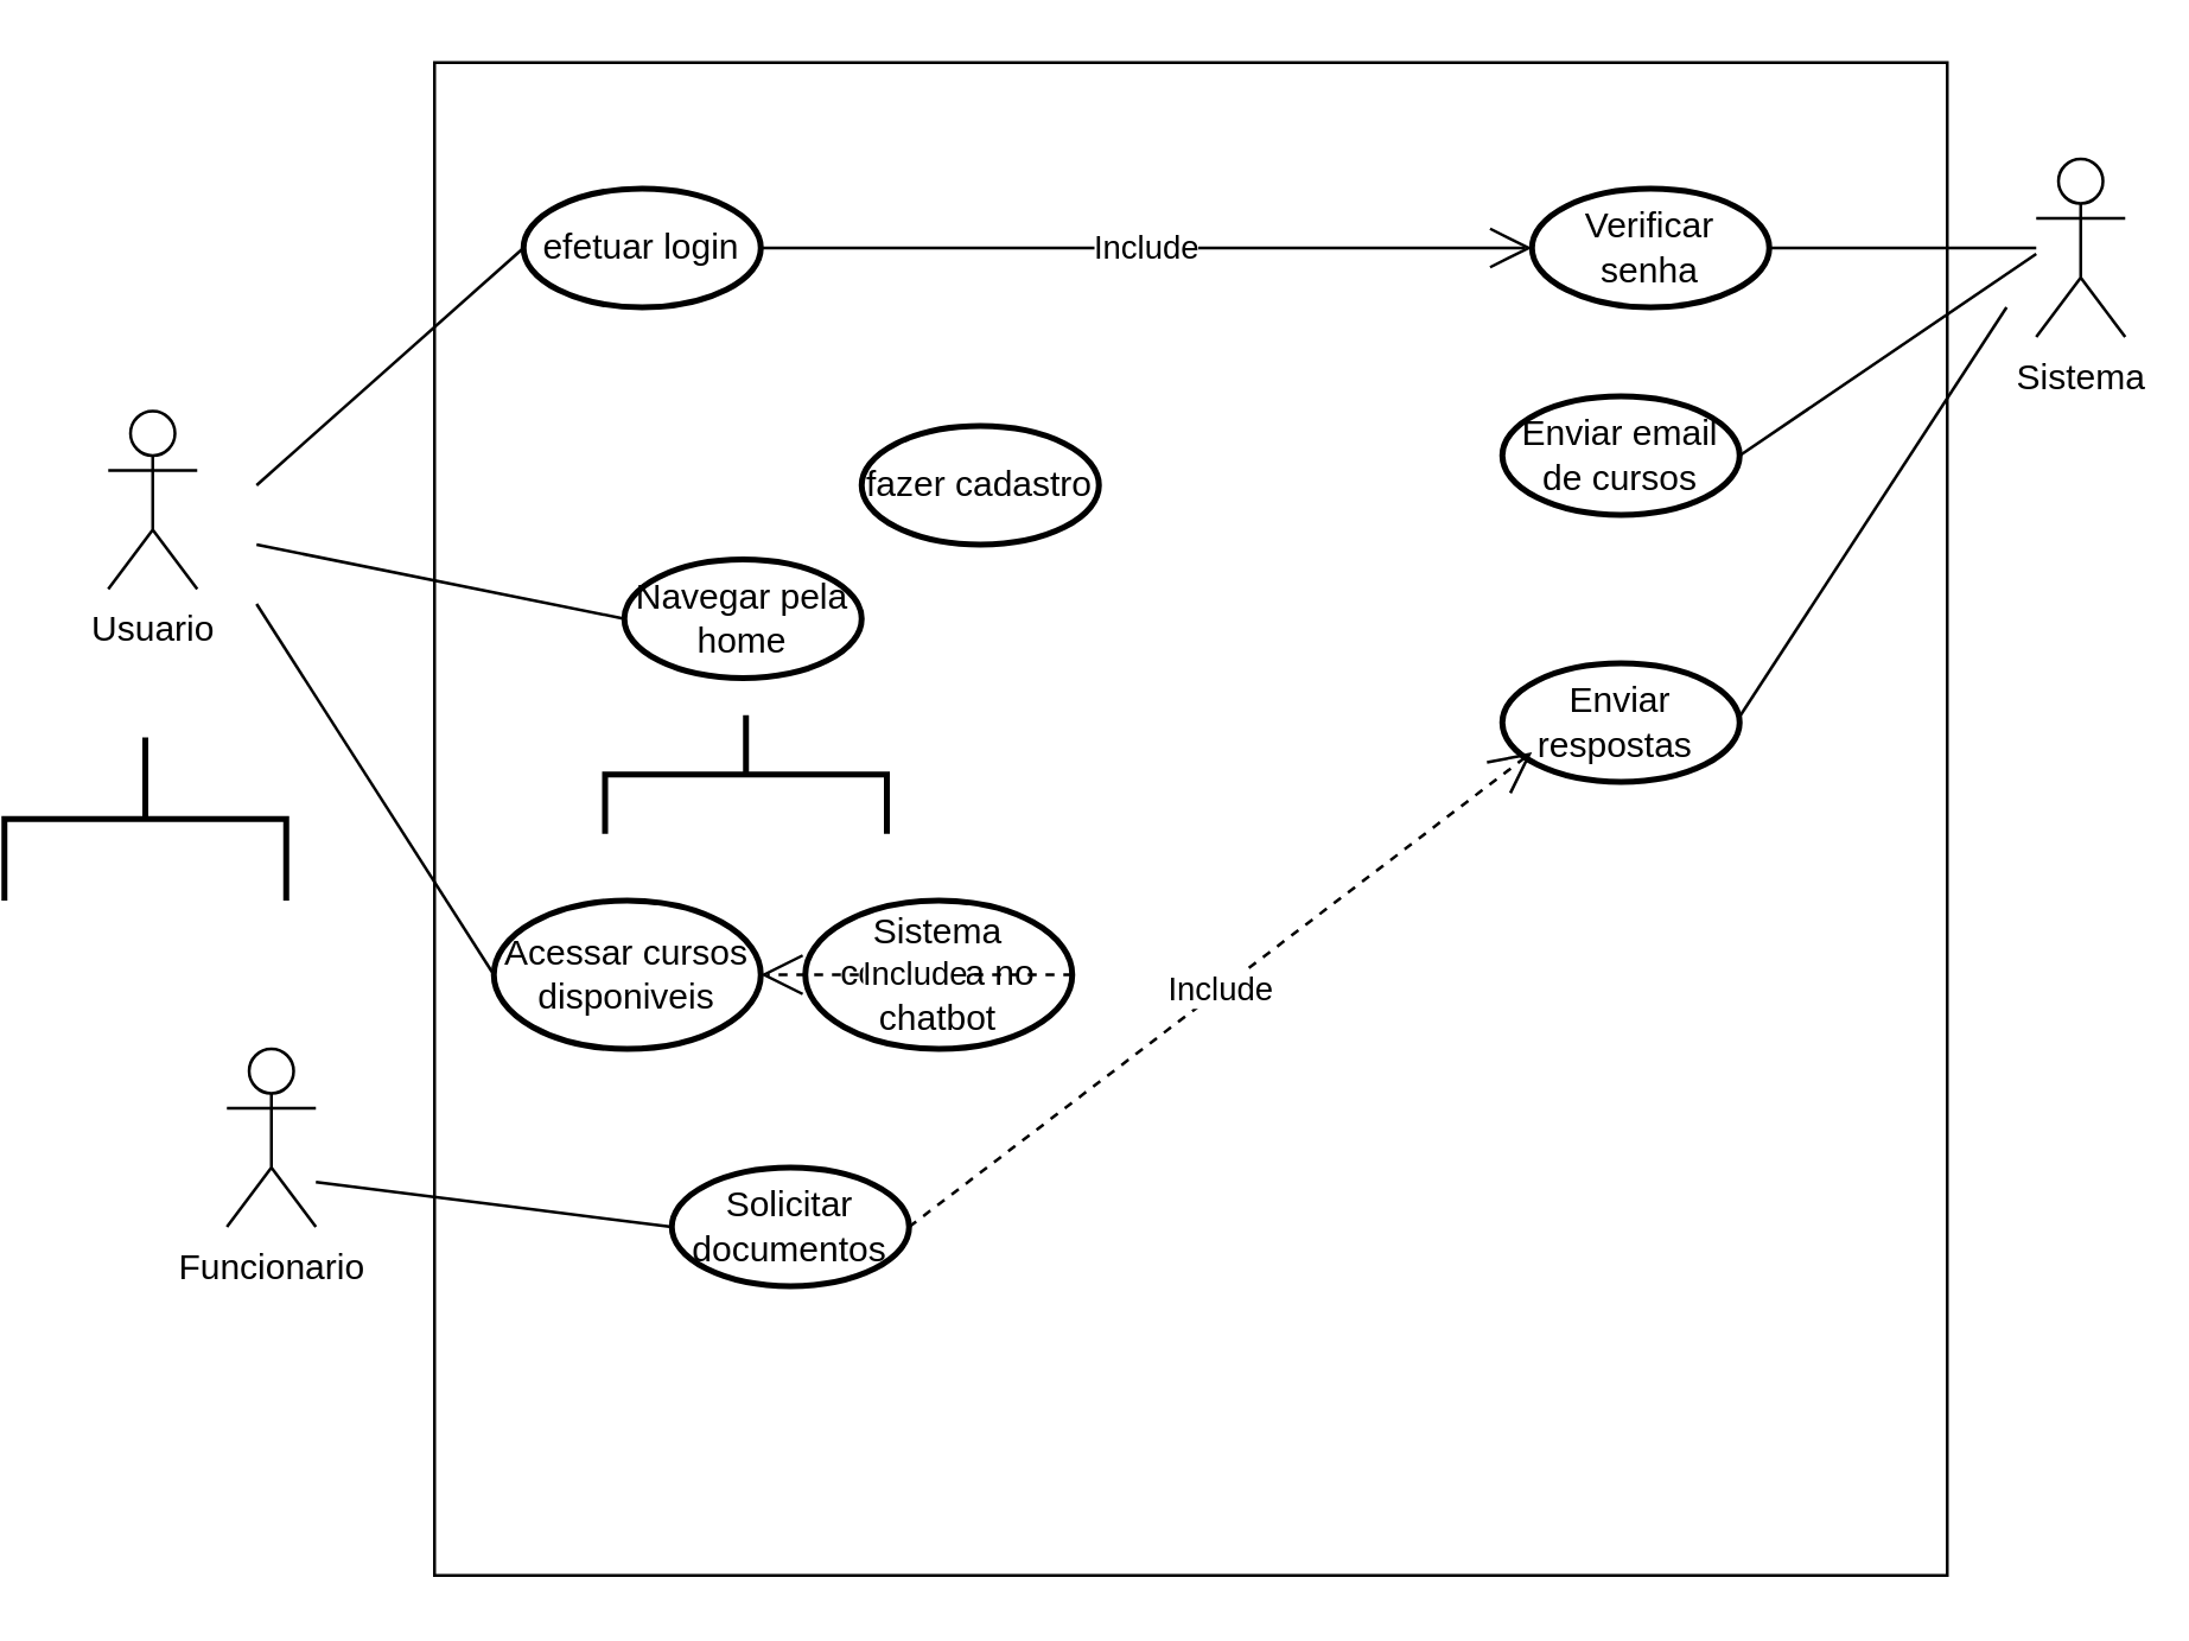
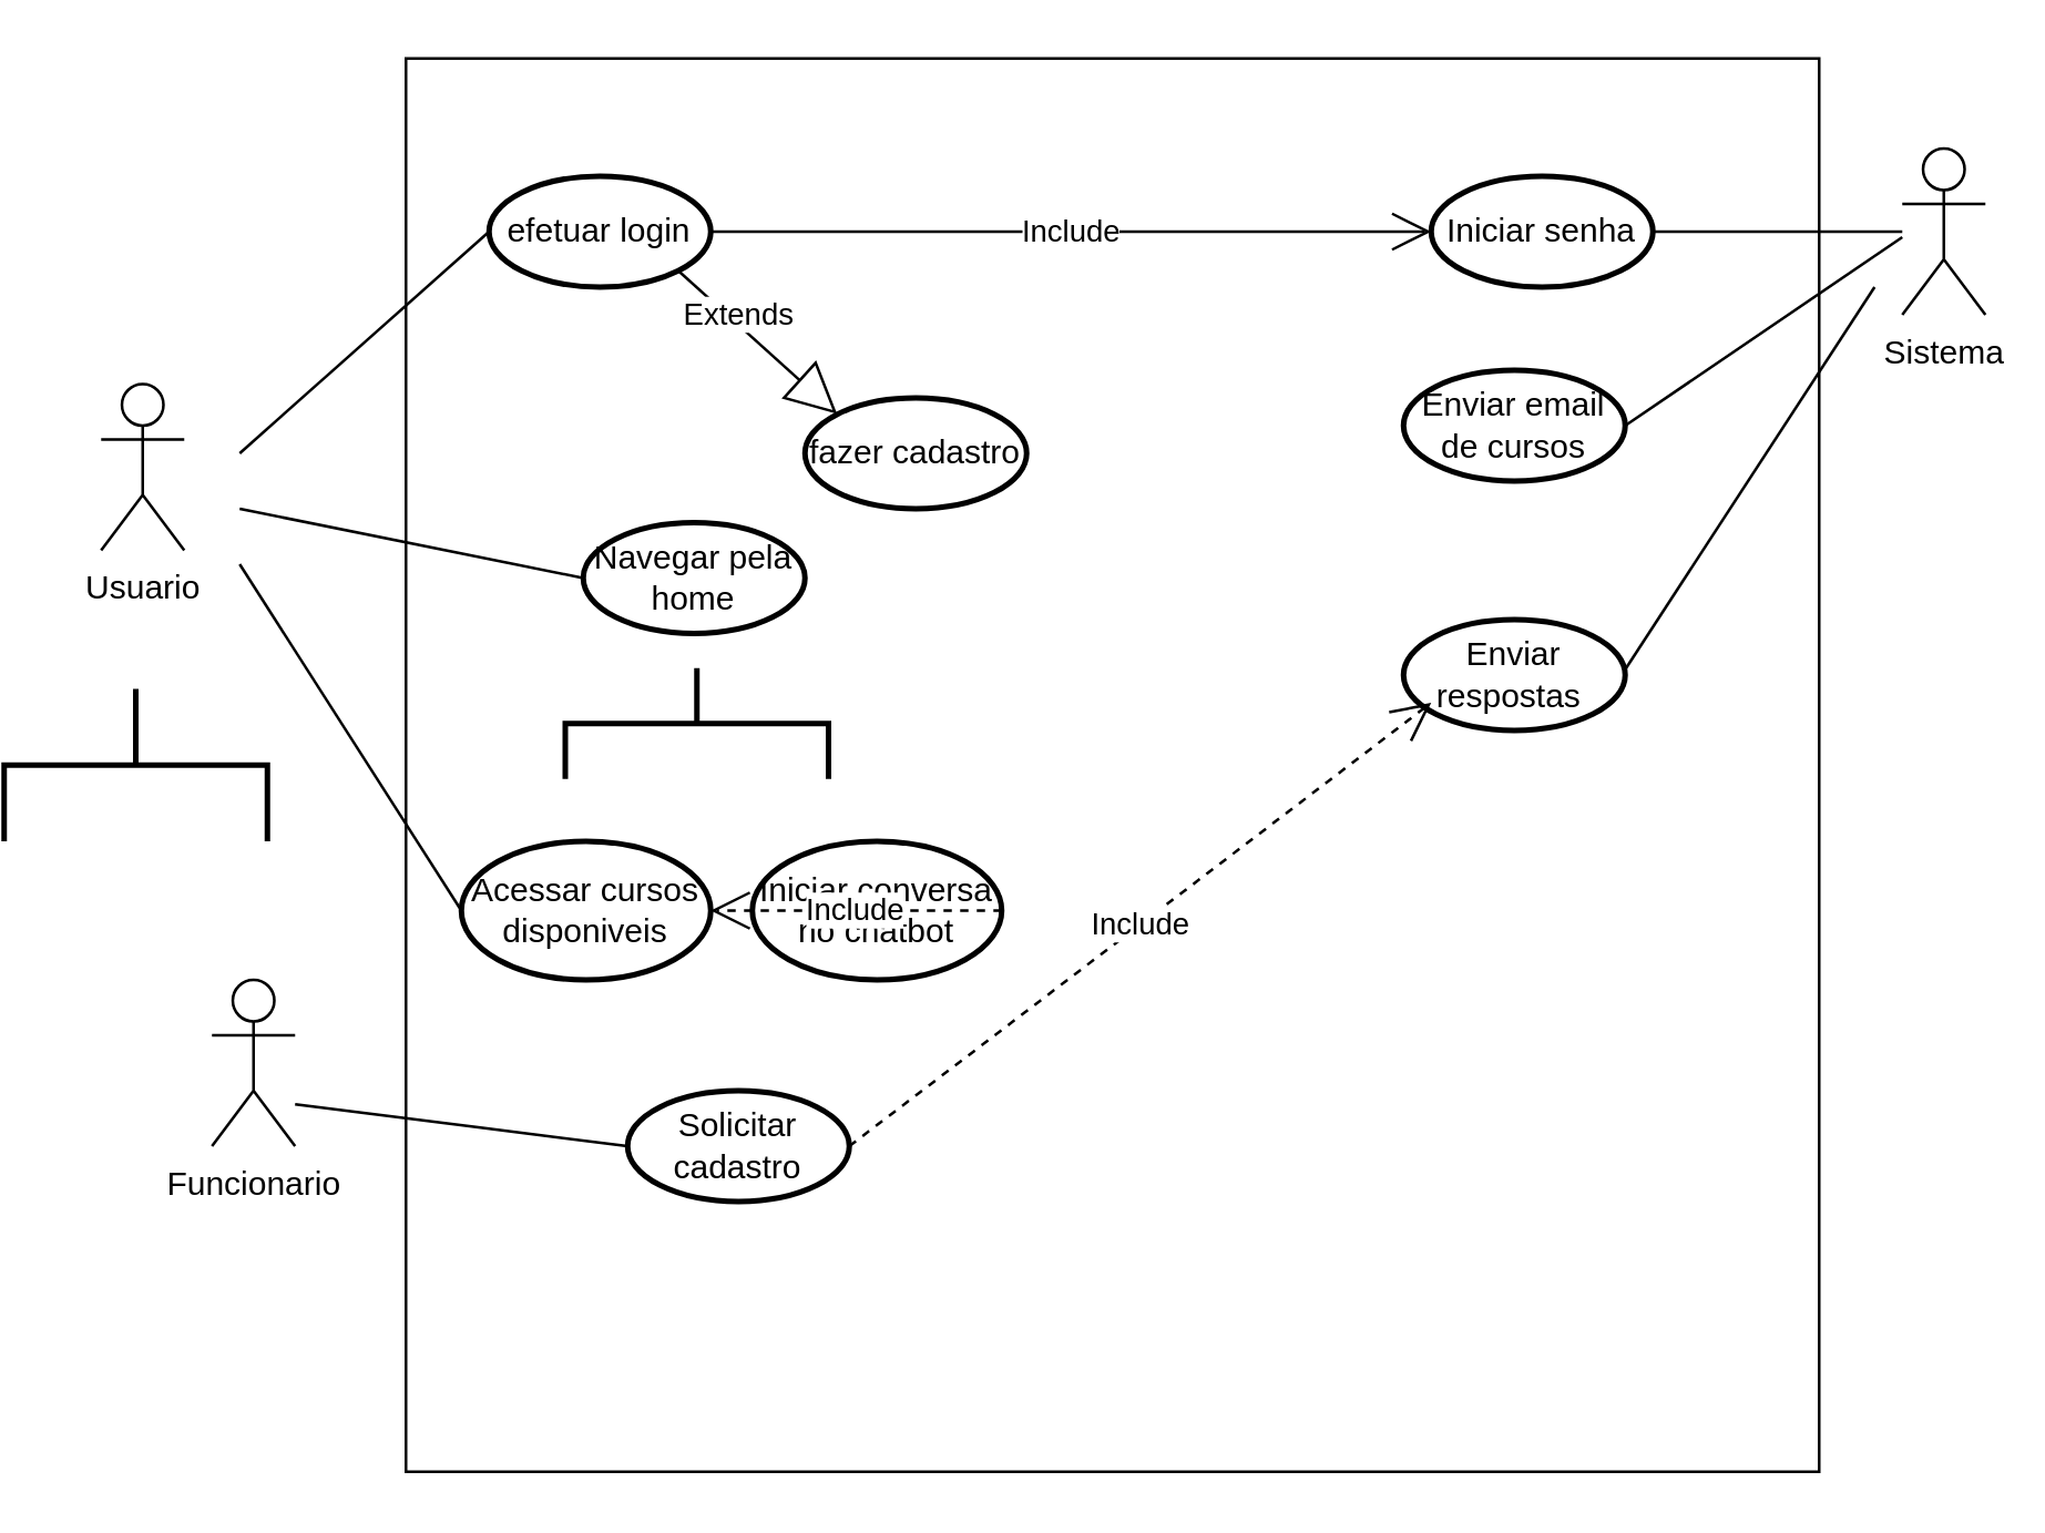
  <mxCell id="0" />
  <mxCell id="1" parent="0" />
  <mxCell id="2" value="Usuario" style="shape=umlActor;verticalLabelPosition=bottom;verticalAlign=top;html=1;" vertex="1" parent="1"><mxGeometry x="35" y="138" width="30" height="60" as="geometry" /></mxCell>
  <mxCell id="3" value="" style="whiteSpace=wrap;html=1;aspect=fixed;" vertex="1" parent="1"><mxGeometry x="145" y="20.5" width="510" height="510" as="geometry" /></mxCell>
  <mxCell id="4" value="Sistema" style="shape=umlActor;verticalLabelPosition=bottom;verticalAlign=top;html=1;" vertex="1" parent="1"><mxGeometry x="685" y="53" width="30" height="60" as="geometry" /></mxCell>
  <mxCell id="5" value="Funcionario" style="shape=umlActor;verticalLabelPosition=bottom;verticalAlign=top;html=1;" vertex="1" parent="1"><mxGeometry x="75" y="353" width="30" height="60" as="geometry" /></mxCell>
  <mxCell id="6" value="" style="strokeWidth=2;html=1;shape=mxgraph.flowchart.annotation_2;align=left;labelPosition=right;pointerEvents=1;rotation=90;" vertex="1" parent="1"><mxGeometry x="20" y="228" width="55" height="95" as="geometry" /></mxCell>
  <mxCell id="7" value="efetuar login" style="strokeWidth=2;html=1;shape=mxgraph.flowchart.start_1;whiteSpace=wrap;" vertex="1" parent="1"><mxGeometry x="175" y="63" width="80" height="40" as="geometry" /></mxCell>
- <mxCell id="8" value="Verificar senha" style="strokeWidth=2;html=1;shape=mxgraph.flowchart.start_1;whiteSpace=wrap;" vertex="1" parent="1"><mxGeometry x="515" y="63" width="80" height="40" as="geometry" /></mxCell>
+ <mxCell id="8" value="Iniciar senha" style="strokeWidth=2;html=1;shape=mxgraph.flowchart.start_1;whiteSpace=wrap;" vertex="1" parent="1"><mxGeometry x="515" y="63" width="80" height="40" as="geometry" /></mxCell>
  <mxCell id="9" value="Include" style="endArrow=open;endSize=12;dashed=0;html=1;rounded=0;exitX=1;exitY=0.5;exitDx=0;exitDy=0;exitPerimeter=0;entryX=0;entryY=0.5;entryDx=0;entryDy=0;entryPerimeter=0;" edge="1" parent="1" source="7" target="8"><mxGeometry width="160" relative="1" as="geometry"><mxPoint x="285" y="223" as="sourcePoint" /><mxPoint x="445" y="223" as="targetPoint" /></mxGeometry></mxCell>
  <mxCell id="10" value="fazer cadastro" style="strokeWidth=2;html=1;shape=mxgraph.flowchart.start_1;whiteSpace=wrap;" vertex="1" parent="1"><mxGeometry x="289" y="143" width="80" height="40" as="geometry" /></mxCell>
+ <mxCell id="11" value="Extends" style="endArrow=block;endSize=16;endFill=0;html=1;rounded=0;exitX=0.855;exitY=0.855;exitDx=0;exitDy=0;exitPerimeter=0;entryX=0.145;entryY=0.145;entryDx=0;entryDy=0;entryPerimeter=0;" edge="1" parent="1" source="7" target="10"><mxGeometry x="-0.309" y="3" width="160" relative="1" as="geometry"><mxPoint x="285" y="223" as="sourcePoint" /><mxPoint x="445" y="223" as="targetPoint" /><mxPoint as="offset" /></mxGeometry></mxCell>
  <mxCell id="12" value="Navegar pela home" style="strokeWidth=2;html=1;shape=mxgraph.flowchart.start_1;whiteSpace=wrap;" vertex="1" parent="1"><mxGeometry x="209" y="188" width="80" height="40" as="geometry" /></mxCell>
- <mxCell id="13" value="Solicitar documentos" style="strokeWidth=2;html=1;shape=mxgraph.flowchart.start_1;whiteSpace=wrap;" vertex="1" parent="1"><mxGeometry x="225" y="393" width="80" height="40" as="geometry" /></mxCell>
- <mxCell id="14" value="Sistema conversa no chatbot" style="strokeWidth=2;html=1;shape=mxgraph.flowchart.start_1;whiteSpace=wrap;" vertex="1" parent="1"><mxGeometry x="270" y="303" width="90" height="50" as="geometry" /></mxCell>
+ <mxCell id="13" value="Solicitar cadastro" style="strokeWidth=2;html=1;shape=mxgraph.flowchart.start_1;whiteSpace=wrap;" vertex="1" parent="1"><mxGeometry x="225" y="393" width="80" height="40" as="geometry" /></mxCell>
+ <mxCell id="14" value="Iniciar conversa no chatbot" style="strokeWidth=2;html=1;shape=mxgraph.flowchart.start_1;whiteSpace=wrap;" vertex="1" parent="1"><mxGeometry x="270" y="303" width="90" height="50" as="geometry" /></mxCell>
  <mxCell id="15" value="Acessar cursos disponiveis" style="strokeWidth=2;html=1;shape=mxgraph.flowchart.start_1;whiteSpace=wrap;" vertex="1" parent="1"><mxGeometry x="165" y="303" width="90" height="50" as="geometry" /></mxCell>
  <mxCell id="16" value="" style="strokeWidth=2;html=1;shape=mxgraph.flowchart.annotation_2;align=left;labelPosition=right;pointerEvents=1;rotation=90;" vertex="1" parent="1"><mxGeometry x="230" y="213" width="40" height="95" as="geometry" /></mxCell>
  <mxCell id="17" value="Enviar email&lt;br&gt;de cursos" style="strokeWidth=2;html=1;shape=mxgraph.flowchart.start_1;whiteSpace=wrap;" vertex="1" parent="1"><mxGeometry x="505" y="133" width="80" height="40" as="geometry" /></mxCell>
  <mxCell id="18" value="" style="endArrow=none;endFill=0;endSize=12;html=1;rounded=0;entryX=0;entryY=0.5;entryDx=0;entryDy=0;entryPerimeter=0;" edge="1" parent="1" target="7"><mxGeometry width="160" relative="1" as="geometry"><mxPoint x="85" y="163" as="sourcePoint" /><mxPoint x="235" y="182" as="targetPoint" /></mxGeometry></mxCell>
  <mxCell id="19" value="" style="endArrow=none;endFill=0;endSize=12;html=1;rounded=0;entryX=0;entryY=0.5;entryDx=0;entryDy=0;entryPerimeter=0;" edge="1" parent="1" target="12"><mxGeometry width="160" relative="1" as="geometry"><mxPoint x="85" y="183" as="sourcePoint" /><mxPoint x="185" y="103" as="targetPoint" /></mxGeometry></mxCell>
  <mxCell id="20" value="" style="endArrow=none;endFill=0;endSize=12;html=1;rounded=0;entryX=0;entryY=0.5;entryDx=0;entryDy=0;entryPerimeter=0;" edge="1" parent="1" target="15"><mxGeometry width="160" relative="1" as="geometry"><mxPoint x="85" y="203" as="sourcePoint" /><mxPoint x="219" y="218" as="targetPoint" /></mxGeometry></mxCell>
  <mxCell id="21" value="" style="endArrow=none;endFill=0;endSize=12;html=1;rounded=0;entryX=0;entryY=0.5;entryDx=0;entryDy=0;entryPerimeter=0;" edge="1" parent="1" target="13"><mxGeometry width="160" relative="1" as="geometry"><mxPoint x="105" y="397.858" as="sourcePoint" /><mxPoint x="195" y="530.5" as="targetPoint" /></mxGeometry></mxCell>
  <mxCell id="22" value="" style="endArrow=none;endFill=0;endSize=12;html=1;rounded=0;entryX=0;entryY=0.5;entryDx=0;entryDy=0;entryPerimeter=0;exitX=1;exitY=0.5;exitDx=0;exitDy=0;exitPerimeter=0;" edge="1" parent="1" source="17"><mxGeometry width="160" relative="1" as="geometry"><mxPoint x="575" y="173" as="sourcePoint" /><mxPoint x="685" y="85" as="targetPoint" /></mxGeometry></mxCell>
  <mxCell id="23" value="" style="endArrow=none;endFill=0;endSize=12;html=1;rounded=0;exitX=1;exitY=0.5;exitDx=0;exitDy=0;exitPerimeter=0;" edge="1" parent="1" source="8"><mxGeometry width="160" relative="1" as="geometry"><mxPoint x="605" y="88.5" as="sourcePoint" /><mxPoint x="685" y="83" as="targetPoint" /></mxGeometry></mxCell>
  <mxCell id="24" value="Enviar respostas&amp;nbsp;" style="strokeWidth=2;html=1;shape=mxgraph.flowchart.start_1;whiteSpace=wrap;" vertex="1" parent="1"><mxGeometry x="505" y="223" width="80" height="40" as="geometry" /></mxCell>
  <mxCell id="25" value="" style="endArrow=none;endFill=0;endSize=12;html=1;rounded=0;exitX=1;exitY=0.5;exitDx=0;exitDy=0;exitPerimeter=0;" edge="1" parent="1"><mxGeometry width="160" relative="1" as="geometry"><mxPoint x="585" y="241" as="sourcePoint" /><mxPoint x="675" y="103" as="targetPoint" /></mxGeometry></mxCell>
  <mxCell id="26" value="Include" style="endArrow=open;endSize=12;dashed=1;html=1;rounded=0;exitX=1;exitY=0.5;exitDx=0;exitDy=0;exitPerimeter=0;" edge="1" parent="1" source="14" target="15"><mxGeometry width="160" relative="1" as="geometry"><mxPoint x="385" y="327.5" as="sourcePoint" /><mxPoint x="645" y="327.5" as="targetPoint" /></mxGeometry></mxCell>
  <mxCell id="27" value="Include" style="endArrow=open;endSize=12;dashed=1;html=1;rounded=0;exitX=1;exitY=0.5;exitDx=0;exitDy=0;exitPerimeter=0;entryX=0;entryY=0.5;entryDx=0;entryDy=0;entryPerimeter=0;" edge="1" parent="1" source="13"><mxGeometry width="160" relative="1" as="geometry"><mxPoint x="370" y="338" as="sourcePoint" /><mxPoint x="515" y="253" as="targetPoint" /></mxGeometry></mxCell>
